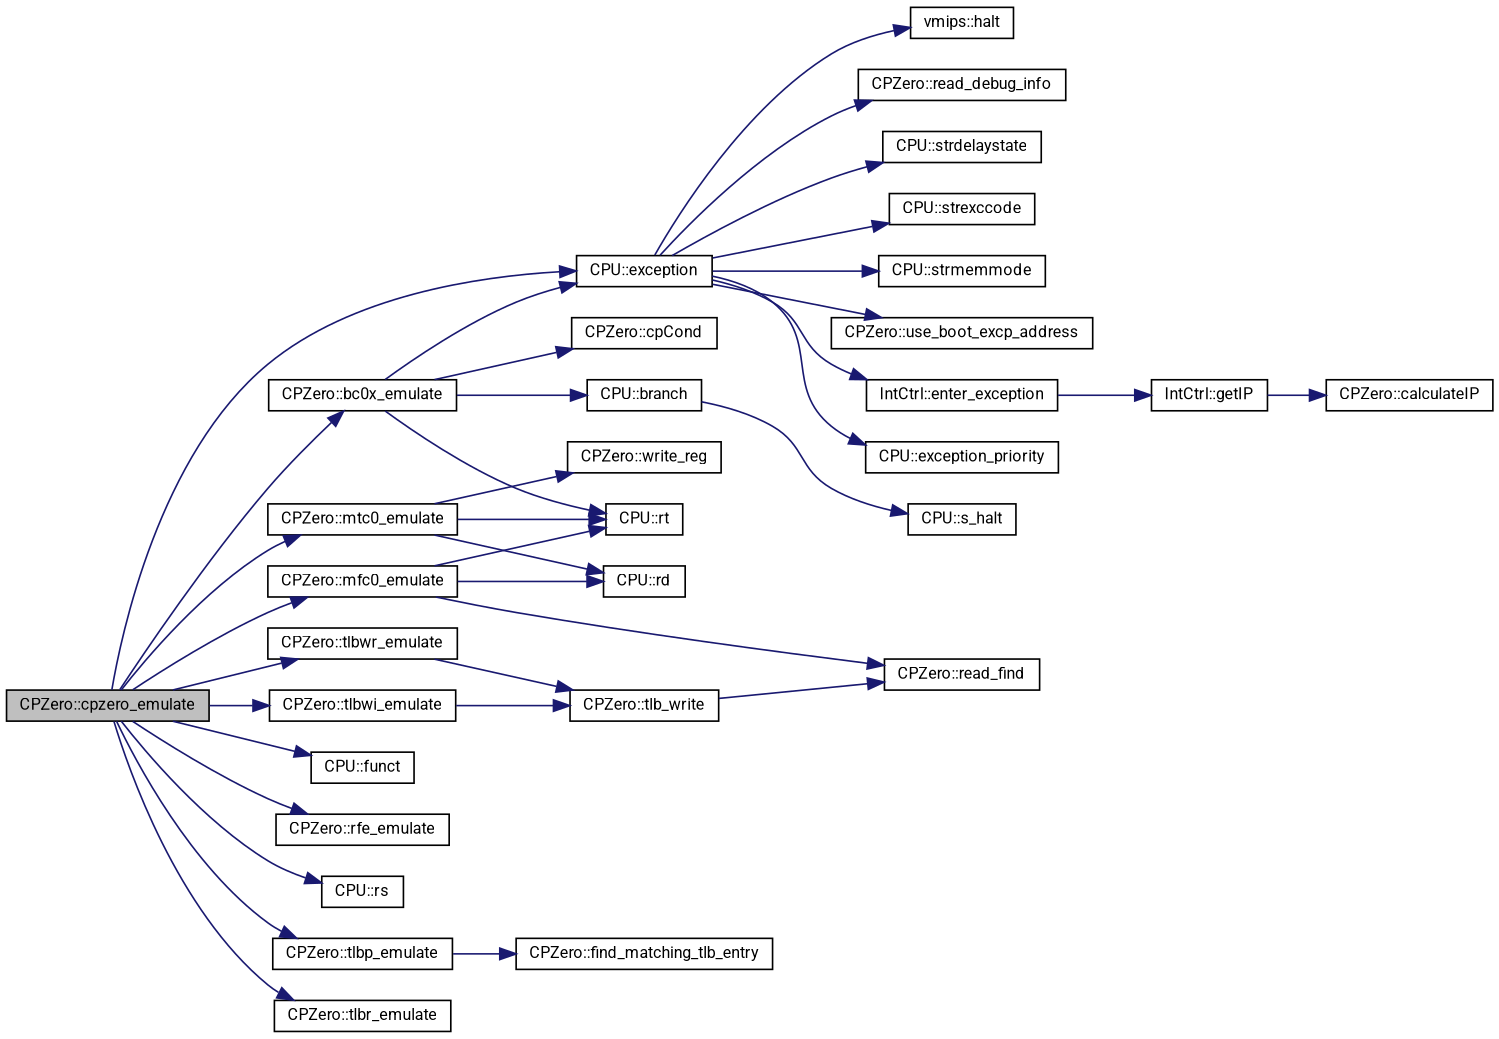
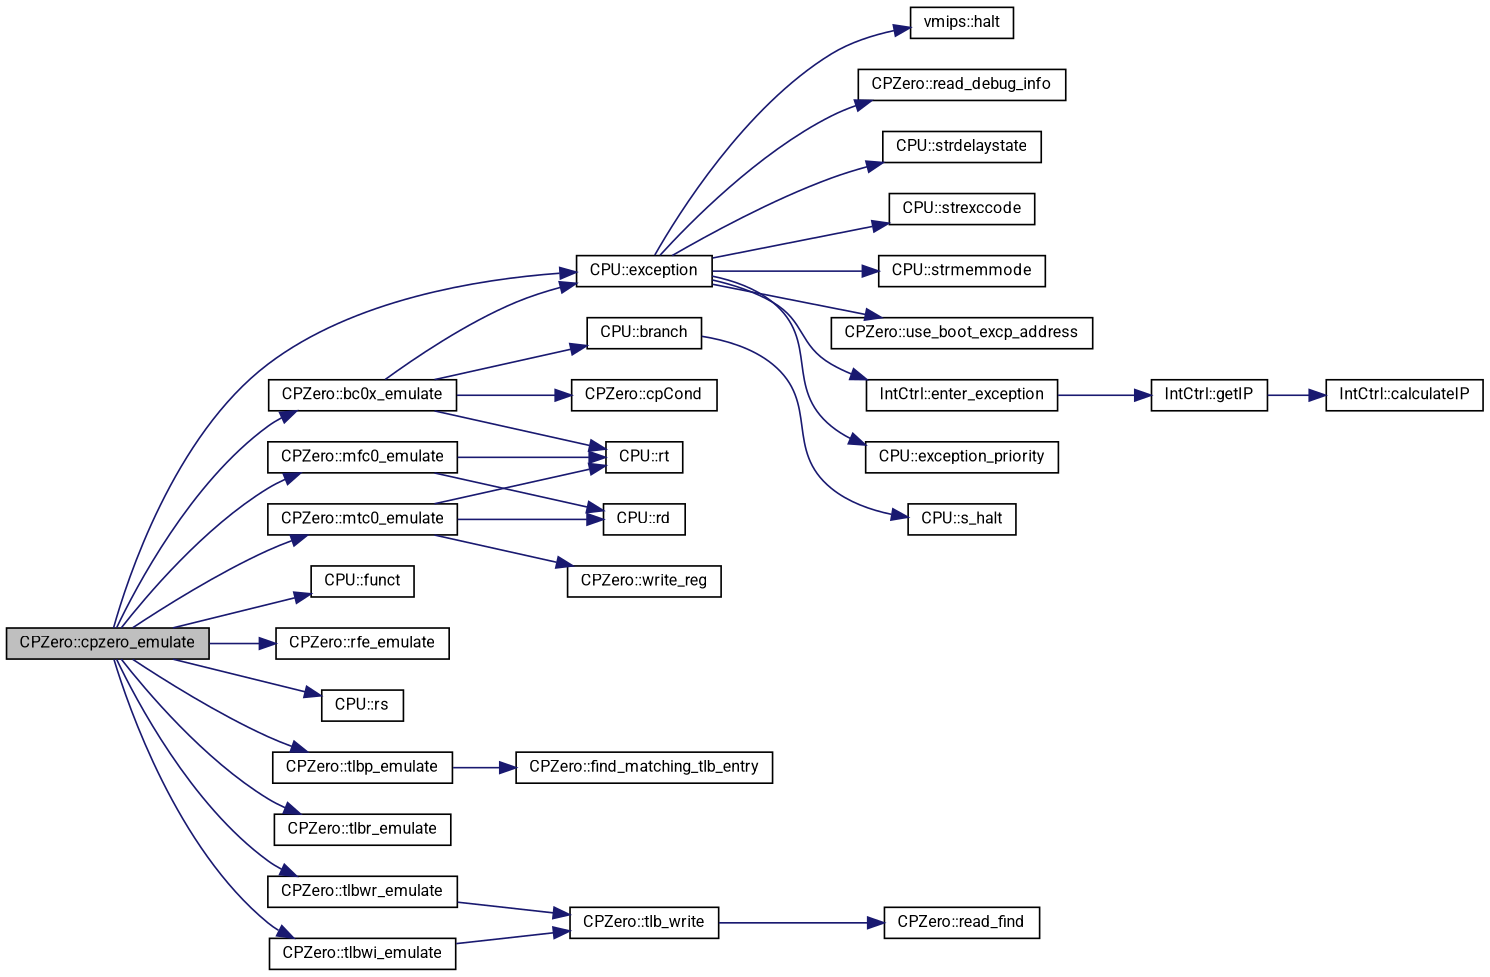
  digraph {
    fontname=Roboto
    rankdir=LR
    node [color=black fillcolor=white fontname=Roboto fontsize=10 shape=record style=filled]
    edge [color=midnightblue fontname=Roboto fontsize=10 labelfontname=FreeSans labelfontsize=10 style=solid]
    n1 [fillcolor=grey75 fontcolor=black height=0.2 label="CPZero::cpzero_emulate" width=0.4]
    n2 [height=0.2 label="CPZero::bc0x_emulate" width=0.4]
    n3 [height=0.2 label="CPU::exception" width=0.4]
    n4 [height=0.2 label="CPU::funct" width=0.4]
    n5 [height=0.2 label="CPZero::mfc0_emulate" width=0.4]
    n6 [height=0.2 label="CPZero::mtc0_emulate" width=0.4]
    n7 [height=0.2 label="CPZero::rfe_emulate" width=0.4]
    n8 [height=0.2 label="CPU::rs" width=0.4]
    n9 [height=0.2 label="CPZero::tlbp_emulate" width=0.4]
    n10 [height=0.2 label="CPZero::tlbr_emulate" width=0.4]
    n11 [height=0.2 label="CPZero::tlbwi_emulate" width=0.4]
    n12 [height=0.2 label="CPZero::tlbwr_emulate" width=0.4]
    n13 [height=0.2 label="CPU::branch" width=0.4]
    n14 [height=0.2 label="CPZero::cpCond" width=0.4]
    n15 [height=0.2 label="CPU::rt" width=0.4]
    n16 [height=0.2 label="IntCtrl::enter_exception" width=0.4]
    n17 [height=0.2 label="CPU::exception_priority" width=0.4]
    n18 [height=0.2 label="vmips::halt" width=0.4]
    n19 [height=0.2 label="CPZero::read_debug_info" width=0.4]
    n20 [height=0.2 label="CPU::strdelaystate" width=0.4]
    n21 [height=0.2 label="CPU::strexccode" width=0.4]
    n22 [height=0.2 label="CPU::strmemmode" width=0.4]
    n23 [height=0.2 label="CPZero::use_boot_excp_address" width=0.4]
    n24 [height=0.2 label="CPU::rd" width=0.4]
    n25 [height=0.2 label="CPZero::read_find" width=0.4]
    n26 [height=0.2 label="CPZero::write_reg" width=0.4]
    n27 [height=0.2 label="CPZero::find_matching_tlb_entry" width=0.4]
    n28 [height=0.2 label="CPZero::tlb_write" width=0.4]
    n29 [height=0.2 label="CPU::s_halt" width=0.4]
    n30 [height=0.2 label="IntCtrl::getIP" width=0.4]
-   n31 [height=0.2 label="CPZero::calculateIP" width=0.4]
+   n31 [height=0.2 label="IntCtrl::calculateIP" width=0.4]
    n1 -> n2
    n1 -> n3
    n1 -> n4
    n1 -> n5
    n1 -> n6
    n1 -> n7
    n1 -> n8
    n1 -> n9
    n1 -> n10
    n1 -> n11
    n1 -> n12
    n2 -> n3
    n2 -> n13
    n2 -> n14
    n2 -> n15
    n3 -> n16
    n3 -> n17
    n3 -> n18
    n3 -> n19
    n3 -> n20
    n3 -> n21
    n3 -> n22
    n3 -> n23
    n5 -> n15
    n5 -> n24
-   n5 -> n25
    n6 -> n15
    n6 -> n24
    n6 -> n26
    n9 -> n27
    n11 -> n28
    n12 -> n28
    n13 -> n29
    n16 -> n30
    n28 -> n25
    n30 -> n31
  }
